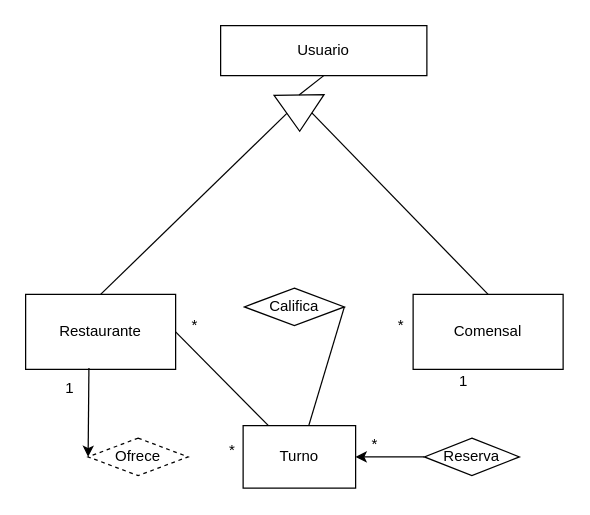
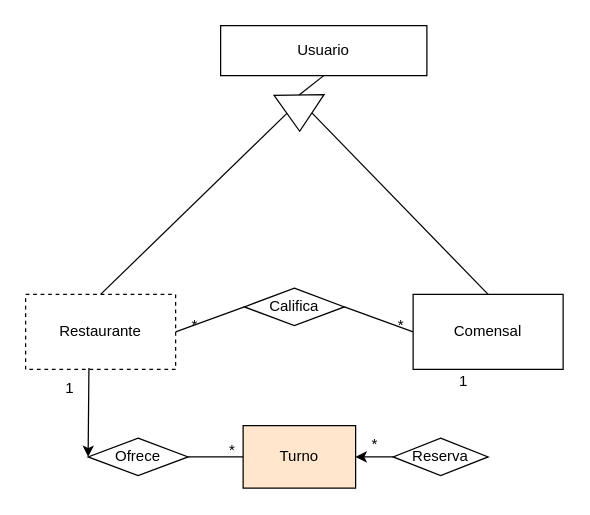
  <mxCell id="0" />
  <mxCell id="1" parent="0" />
- <mxCell id="2" value="Turno&lt;br&gt;" style="rounded=0;whiteSpace=wrap;html=1;" parent="1" vertex="1"><mxGeometry x="194" y="340" width="90" height="50" as="geometry" /></mxCell>
+ <mxCell id="2" value="Turno&lt;br&gt;" style="rounded=0;whiteSpace=wrap;html=1;fillColor=#ffe6cc;" parent="1" vertex="1"><mxGeometry x="194" y="340" width="90" height="50" as="geometry" /></mxCell>
  <mxCell id="3" value="Comensal" style="rounded=0;whiteSpace=wrap;html=1;" parent="1" vertex="1"><mxGeometry x="330" y="235" width="120" height="60" as="geometry" /></mxCell>
- <mxCell id="4" value="Restaurante&lt;br&gt;" style="whiteSpace=wrap;html=1;" parent="1" vertex="1"><mxGeometry x="20" y="235" width="120" height="60" as="geometry" /></mxCell>
- <mxCell id="5" value="Ofrece&lt;br&gt;" style="rhombus;whiteSpace=wrap;html=1;dashed=1;" parent="1" vertex="1"><mxGeometry x="70" y="350" width="80" height="30" as="geometry" /></mxCell>
- <mxCell id="6" value="Reserva" style="rhombus;whiteSpace=wrap;html=1;" parent="1" vertex="1"><mxGeometry x="339" y="350" width="76" height="30" as="geometry" /></mxCell>
+ <mxCell id="4" value="Restaurante&lt;br&gt;" style="whiteSpace=wrap;html=1;dashed=1;" parent="1" vertex="1"><mxGeometry x="20" y="235" width="120" height="60" as="geometry" /></mxCell>
+ <mxCell id="5" value="Ofrece&lt;br&gt;" style="rhombus;whiteSpace=wrap;html=1;" parent="1" vertex="1"><mxGeometry x="70" y="350" width="80" height="30" as="geometry" /></mxCell>
+ <mxCell id="6" value="Reserva" style="rhombus;whiteSpace=wrap;html=1;" parent="1" vertex="1"><mxGeometry x="314" y="350" width="76" height="30" as="geometry" /></mxCell>
  <mxCell id="7" value="" style="endArrow=classic;html=1;rounded=0;entryX=1;entryY=0.5;entryDx=0;entryDy=0;exitX=0;exitY=0.5;exitDx=0;exitDy=0;" parent="1" source="6" target="2" edge="1"><mxGeometry width="50" height="50" relative="1" as="geometry"><mxPoint x="210" y="320" as="sourcePoint" /><mxPoint x="260" y="270" as="targetPoint" /></mxGeometry></mxCell>
+ <mxCell id="8" value="" style="endArrow=none;html=1;rounded=0;entryX=0;entryY=0.5;entryDx=0;entryDy=0;" parent="1" source="5" target="2" edge="1"><mxGeometry width="50" height="50" relative="1" as="geometry"><mxPoint x="210" y="320" as="sourcePoint" /><mxPoint x="260" y="270" as="targetPoint" /></mxGeometry></mxCell>
  <mxCell id="9" value="" style="endArrow=classic;html=1;rounded=0;entryX=0;entryY=0.5;entryDx=0;entryDy=0;exitX=0.422;exitY=0.982;exitDx=0;exitDy=0;exitPerimeter=0;" parent="1" source="4" target="5" edge="1"><mxGeometry width="50" height="50" relative="1" as="geometry"><mxPoint x="210" y="460" as="sourcePoint" /><mxPoint x="260" y="410" as="targetPoint" /></mxGeometry></mxCell>
  <mxCell id="10" value="1" style="text;html=1;align=center;verticalAlign=middle;resizable=0;points=[];autosize=1;strokeColor=none;fillColor=none;" parent="1" vertex="1"><mxGeometry x="355" y="290" width="30" height="30" as="geometry" /></mxCell>
  <mxCell id="11" value="*" style="text;html=1;align=center;verticalAlign=middle;resizable=0;points=[];autosize=1;strokeColor=none;fillColor=none;" parent="1" vertex="1"><mxGeometry x="284" y="340" width="30" height="30" as="geometry" /></mxCell>
  <mxCell id="12" value="*" style="text;html=1;align=center;verticalAlign=middle;resizable=0;points=[];autosize=1;strokeColor=none;fillColor=none;" parent="1" vertex="1"><mxGeometry x="170" y="345" width="30" height="30" as="geometry" /></mxCell>
  <mxCell id="13" value="1" style="text;html=1;align=center;verticalAlign=middle;resizable=0;points=[];autosize=1;strokeColor=none;fillColor=none;" parent="1" vertex="1"><mxGeometry x="40" y="295" width="30" height="30" as="geometry" /></mxCell>
  <mxCell id="14" value="Usuario" style="rounded=0;whiteSpace=wrap;html=1;" parent="1" vertex="1"><mxGeometry x="176" y="20" width="165" height="40" as="geometry" /></mxCell>
  <mxCell id="15" value="" style="triangle;whiteSpace=wrap;html=1;rotation=89;" parent="1" vertex="1"><mxGeometry x="224.5" y="70" width="29" height="40" as="geometry" /></mxCell>
  <mxCell id="16" value="" style="endArrow=none;html=1;rounded=0;entryX=0.5;entryY=1;entryDx=0;entryDy=0;exitX=0;exitY=0.5;exitDx=0;exitDy=0;" parent="1" source="15" target="14" edge="1"><mxGeometry width="50" height="50" relative="1" as="geometry"><mxPoint x="340" y="190" as="sourcePoint" /><mxPoint x="270" y="300" as="targetPoint" /></mxGeometry></mxCell>
  <mxCell id="17" value="" style="endArrow=none;html=1;rounded=0;entryX=0.5;entryY=0;entryDx=0;entryDy=0;exitX=0.5;exitY=0;exitDx=0;exitDy=0;" parent="1" source="3" target="15" edge="1"><mxGeometry width="50" height="50" relative="1" as="geometry"><mxPoint x="249" y="155.5" as="sourcePoint" /><mxPoint x="247" y="130" as="targetPoint" /></mxGeometry></mxCell>
  <mxCell id="18" value="" style="endArrow=none;html=1;rounded=0;exitX=0.5;exitY=0;exitDx=0;exitDy=0;entryX=0.5;entryY=1;entryDx=0;entryDy=0;" parent="1" source="4" target="15" edge="1"><mxGeometry width="50" height="50" relative="1" as="geometry"><mxPoint x="259" y="165.5" as="sourcePoint" /><mxPoint x="160" y="200" as="targetPoint" /></mxGeometry></mxCell>
  <mxCell id="19" value="Califica" style="rhombus;whiteSpace=wrap;html=1;" parent="1" vertex="1"><mxGeometry x="195" y="230" width="80" height="30" as="geometry" /></mxCell>
- <mxCell id="20" value="" style="endArrow=none;html=1;rounded=0;exitX=1;exitY=0.5;exitDx=0;exitDy=0;" parent="1" source="4" target="2" edge="1"><mxGeometry width="50" height="50" relative="1" as="geometry"><mxPoint x="220" y="290" as="sourcePoint" /><mxPoint x="270" y="240" as="targetPoint" /></mxGeometry></mxCell>
- <mxCell id="21" value="" style="endArrow=none;html=1;rounded=0;exitX=1;exitY=0.5;exitDx=0;exitDy=0;" parent="1" source="19" target="2" edge="1"><mxGeometry width="50" height="50" relative="1" as="geometry"><mxPoint x="150" y="275" as="sourcePoint" /><mxPoint x="210" y="275" as="targetPoint" /></mxGeometry></mxCell>
+ <mxCell id="20" value="" style="endArrow=none;html=1;rounded=0;exitX=1;exitY=0.5;exitDx=0;exitDy=0;entryX=0;entryY=0.5;entryDx=0;entryDy=0;" parent="1" source="4" target="19" edge="1"><mxGeometry width="50" height="50" relative="1" as="geometry"><mxPoint x="220" y="290" as="sourcePoint" /><mxPoint x="270" y="240" as="targetPoint" /></mxGeometry></mxCell>
+ <mxCell id="21" value="" style="endArrow=none;html=1;rounded=0;exitX=1;exitY=0.5;exitDx=0;exitDy=0;entryX=0;entryY=0.5;entryDx=0;entryDy=0;" parent="1" source="19" target="3" edge="1"><mxGeometry width="50" height="50" relative="1" as="geometry"><mxPoint x="150" y="275" as="sourcePoint" /><mxPoint x="210" y="275" as="targetPoint" /></mxGeometry></mxCell>
  <mxCell id="22" value="*" style="text;html=1;align=center;verticalAlign=middle;resizable=0;points=[];autosize=1;strokeColor=none;fillColor=none;" parent="1" vertex="1"><mxGeometry x="140" y="245" width="30" height="30" as="geometry" /></mxCell>
  <mxCell id="23" value="*" style="text;html=1;align=center;verticalAlign=middle;resizable=0;points=[];autosize=1;strokeColor=none;fillColor=none;" parent="1" vertex="1"><mxGeometry x="305" y="245" width="30" height="30" as="geometry" /></mxCell>
